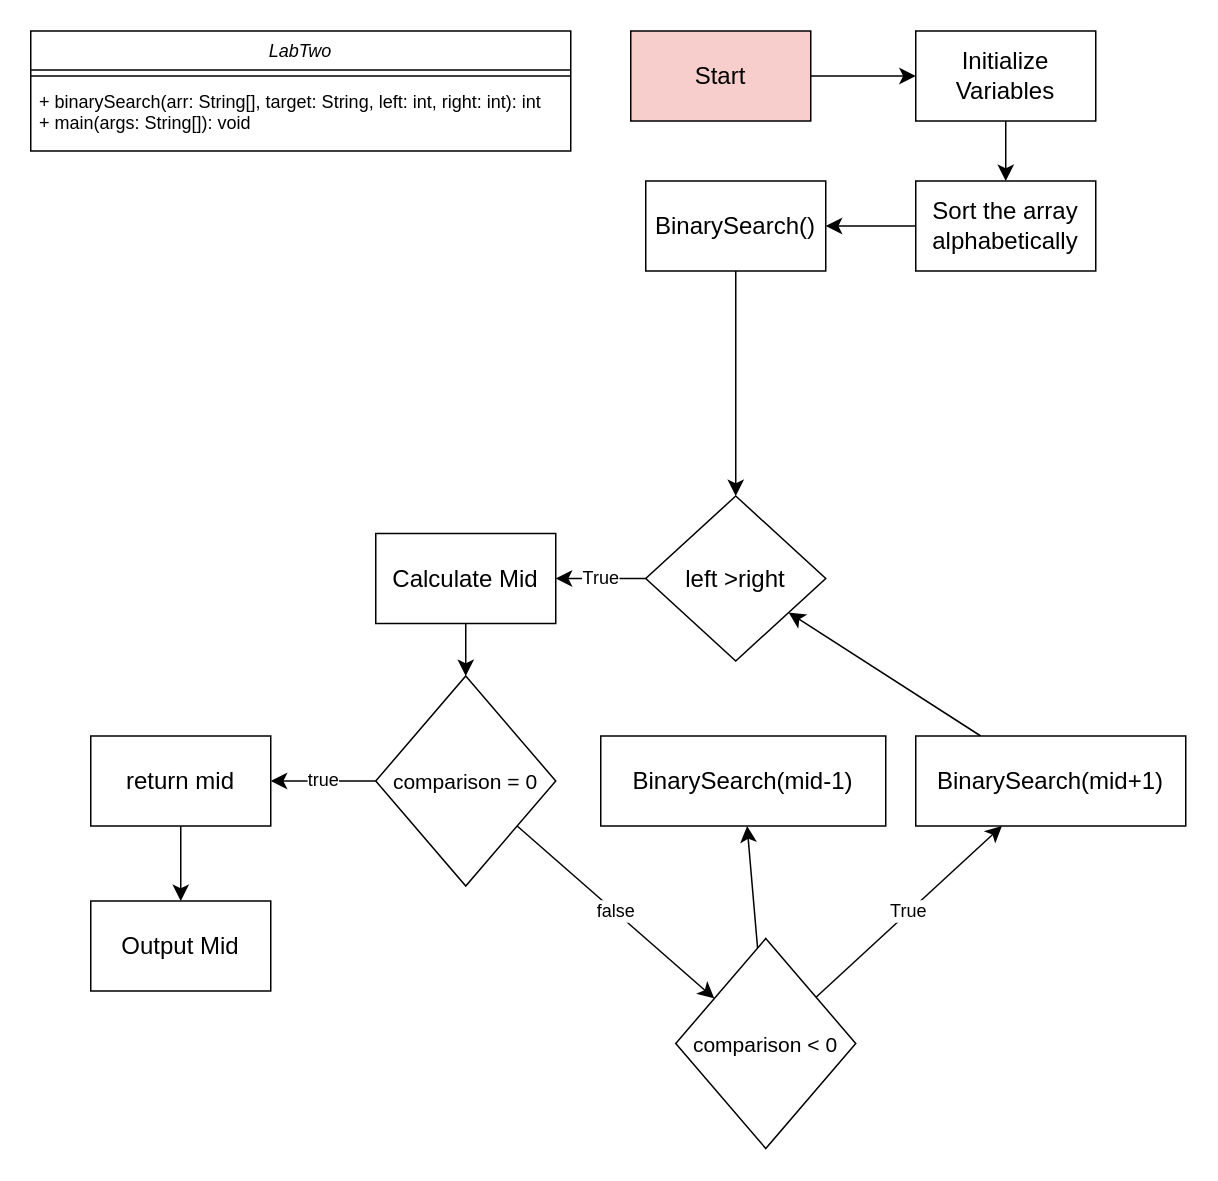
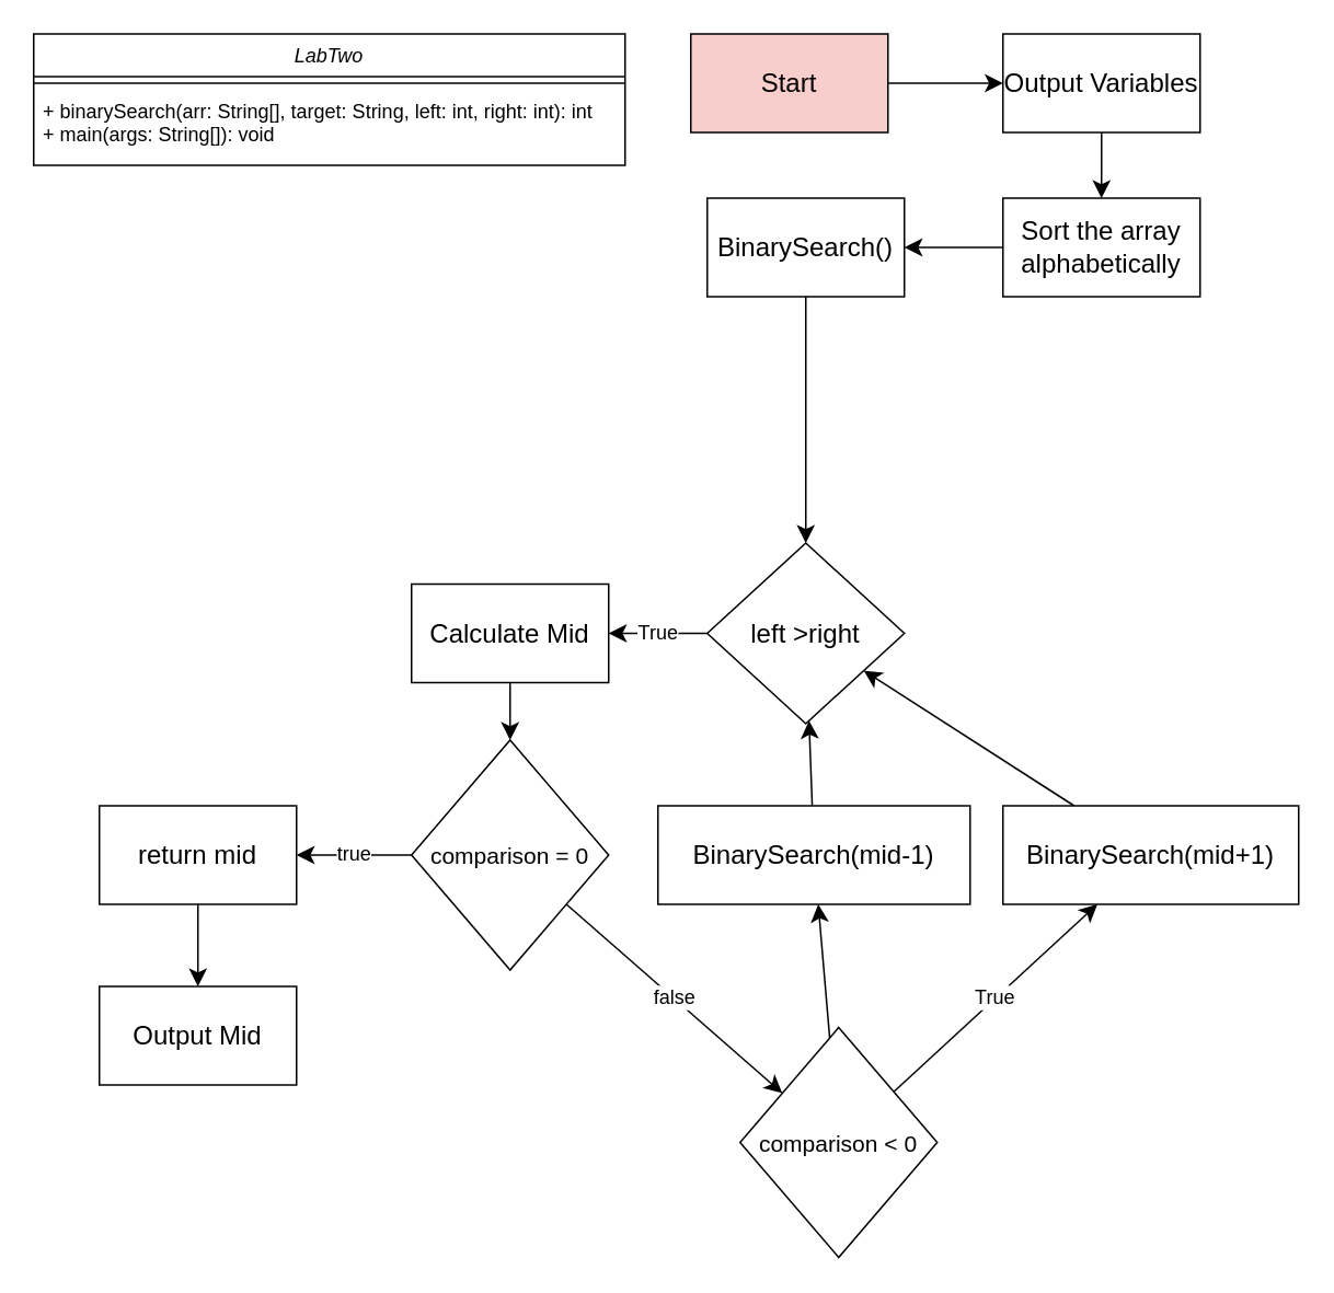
  <mxCell id="0" />
  <mxCell id="1" parent="0" />
  <mxCell id="2" value="LabTwo" style="swimlane;fontStyle=2;align=center;verticalAlign=top;childLayout=stackLayout;horizontal=1;startSize=26;horizontalStack=0;resizeParent=1;resizeLast=0;collapsible=1;marginBottom=0;rounded=0;shadow=0;strokeWidth=1;" parent="1" vertex="1"><mxGeometry x="20" y="20" width="360" height="80" as="geometry"><mxRectangle x="230" y="140" width="160" height="26" as="alternateBounds" /></mxGeometry></mxCell>
  <mxCell id="3" value="" style="line;html=1;strokeWidth=1;align=left;verticalAlign=middle;spacingTop=-1;spacingLeft=3;spacingRight=3;rotatable=0;labelPosition=right;points=[];portConstraint=eastwest;" parent="2" vertex="1"><mxGeometry y="26" width="360" height="8" as="geometry" /></mxCell>
  <mxCell id="4" value="+ binarySearch(arr: String[], target: String, left: int, right: int): int&#10;+ main(args: String[]): void" style="text;align=left;verticalAlign=top;spacingLeft=4;spacingRight=4;overflow=hidden;rotatable=0;points=[[0,0.5],[1,0.5]];portConstraint=eastwest;" parent="2" vertex="1"><mxGeometry y="34" width="360" height="36" as="geometry" /></mxCell>
  <mxCell id="5" style="edgeStyle=none;curved=1;rounded=0;orthogonalLoop=1;jettySize=auto;html=1;fontSize=12;startSize=8;endSize=8;" edge="1" parent="1" source="6" target="8"><mxGeometry relative="1" as="geometry" /></mxCell>
  <mxCell id="6" value="Start" style="rounded=0;whiteSpace=wrap;html=1;fontSize=16;fillColor=#f8cecc;" vertex="1" parent="1"><mxGeometry x="420" y="20" width="120" height="60" as="geometry" /></mxCell>
  <mxCell id="7" style="edgeStyle=none;curved=1;rounded=0;orthogonalLoop=1;jettySize=auto;html=1;fontSize=12;startSize=8;endSize=8;" edge="1" parent="1" source="8" target="10"><mxGeometry relative="1" as="geometry" /></mxCell>
- <mxCell id="8" value="Initialize Variables" style="rounded=0;whiteSpace=wrap;html=1;fontSize=16;" vertex="1" parent="1"><mxGeometry x="610" y="20" width="120" height="60" as="geometry" /></mxCell>
+ <mxCell id="8" value="Output Variables" style="rounded=0;whiteSpace=wrap;html=1;fontSize=16;" vertex="1" parent="1"><mxGeometry x="610" y="20" width="120" height="60" as="geometry" /></mxCell>
  <mxCell id="9" style="edgeStyle=none;curved=1;rounded=0;orthogonalLoop=1;jettySize=auto;html=1;fontSize=12;startSize=8;endSize=8;" edge="1" parent="1" source="10" target="12"><mxGeometry relative="1" as="geometry" /></mxCell>
  <mxCell id="10" value="Sort the array alphabetically" style="rounded=0;whiteSpace=wrap;html=1;fontSize=16;" vertex="1" parent="1"><mxGeometry x="610" y="120" width="120" height="60" as="geometry" /></mxCell>
  <mxCell id="11" style="edgeStyle=none;curved=1;rounded=0;orthogonalLoop=1;jettySize=auto;html=1;fontSize=12;startSize=8;endSize=8;" edge="1" parent="1" source="12" target="14"><mxGeometry relative="1" as="geometry" /></mxCell>
  <mxCell id="12" value="BinarySearch()" style="rounded=0;whiteSpace=wrap;html=1;fontSize=16;" vertex="1" parent="1"><mxGeometry x="430" y="120" width="120" height="60" as="geometry" /></mxCell>
  <mxCell id="13" value="True" style="edgeStyle=none;curved=1;rounded=0;orthogonalLoop=1;jettySize=auto;html=1;fontSize=12;startSize=8;endSize=8;" edge="1" parent="1" source="14" target="16"><mxGeometry relative="1" as="geometry" /></mxCell>
  <mxCell id="14" value="left &amp;gt;right" style="rhombus;whiteSpace=wrap;html=1;fontSize=16;" vertex="1" parent="1"><mxGeometry x="430" y="330" width="120" height="110" as="geometry" /></mxCell>
  <mxCell id="15" style="edgeStyle=none;curved=1;rounded=0;orthogonalLoop=1;jettySize=auto;html=1;fontSize=12;startSize=8;endSize=8;" edge="1" parent="1" source="16"><mxGeometry relative="1" as="geometry"><mxPoint x="310" y="450" as="targetPoint" /></mxGeometry></mxCell>
  <mxCell id="16" value="Calculate Mid" style="rounded=0;whiteSpace=wrap;html=1;fontSize=16;" vertex="1" parent="1"><mxGeometry x="250" y="355" width="120" height="60" as="geometry" /></mxCell>
  <mxCell id="17" value="true" style="edgeStyle=none;curved=1;rounded=0;orthogonalLoop=1;jettySize=auto;html=1;fontSize=12;startSize=8;endSize=8;" edge="1" parent="1" source="19" target="21"><mxGeometry relative="1" as="geometry" /></mxCell>
  <mxCell id="18" value="false" style="edgeStyle=none;curved=1;rounded=0;orthogonalLoop=1;jettySize=auto;html=1;fontSize=12;startSize=8;endSize=8;" edge="1" parent="1" source="19" target="25"><mxGeometry relative="1" as="geometry" /></mxCell>
  <mxCell id="19" value="&lt;font style=&quot;font-size: 14px;&quot;&gt;comparison = 0&lt;/font&gt;" style="rhombus;whiteSpace=wrap;html=1;fontSize=16;" vertex="1" parent="1"><mxGeometry x="250" y="450" width="120" height="140" as="geometry" /></mxCell>
  <mxCell id="20" style="edgeStyle=none;curved=1;rounded=0;orthogonalLoop=1;jettySize=auto;html=1;fontSize=12;startSize=8;endSize=8;" edge="1" parent="1" source="21" target="22"><mxGeometry relative="1" as="geometry" /></mxCell>
  <mxCell id="21" value="return mid" style="rounded=0;whiteSpace=wrap;html=1;fontSize=16;" vertex="1" parent="1"><mxGeometry x="60" y="490" width="120" height="60" as="geometry" /></mxCell>
  <mxCell id="22" value="Output Mid" style="rounded=0;whiteSpace=wrap;html=1;fontSize=16;" vertex="1" parent="1"><mxGeometry x="60" y="600" width="120" height="60" as="geometry" /></mxCell>
  <mxCell id="23" value="True" style="edgeStyle=none;curved=1;rounded=0;orthogonalLoop=1;jettySize=auto;html=1;fontSize=12;startSize=8;endSize=8;" edge="1" parent="1" source="25" target="27"><mxGeometry relative="1" as="geometry" /></mxCell>
  <mxCell id="24" style="edgeStyle=none;curved=1;rounded=0;orthogonalLoop=1;jettySize=auto;html=1;fontSize=12;startSize=8;endSize=8;" edge="1" parent="1" source="25" target="29"><mxGeometry relative="1" as="geometry" /></mxCell>
  <mxCell id="25" value="&lt;font style=&quot;font-size: 14px;&quot;&gt;comparison &amp;lt; 0&lt;/font&gt;" style="rhombus;whiteSpace=wrap;html=1;fontSize=16;" vertex="1" parent="1"><mxGeometry x="450" y="625" width="120" height="140" as="geometry" /></mxCell>
  <mxCell id="26" style="edgeStyle=none;curved=1;rounded=0;orthogonalLoop=1;jettySize=auto;html=1;fontSize=12;startSize=8;endSize=8;" edge="1" parent="1" source="27" target="14"><mxGeometry relative="1" as="geometry"><mxPoint x="790" y="300" as="targetPoint" /></mxGeometry></mxCell>
  <mxCell id="27" value="BinarySearch(mid+1)" style="rounded=0;whiteSpace=wrap;html=1;fontSize=16;" vertex="1" parent="1"><mxGeometry x="610" y="490" width="180" height="60" as="geometry" /></mxCell>
+ <mxCell id="28" style="edgeStyle=none;curved=1;rounded=0;orthogonalLoop=1;jettySize=auto;html=1;fontSize=12;startSize=8;endSize=8;" edge="1" parent="1" source="29" target="14"><mxGeometry relative="1" as="geometry" /></mxCell>
  <mxCell id="29" value="BinarySearch(mid-1)" style="rounded=0;whiteSpace=wrap;html=1;fontSize=16;" vertex="1" parent="1"><mxGeometry x="400" y="490" width="190" height="60" as="geometry" /></mxCell>
